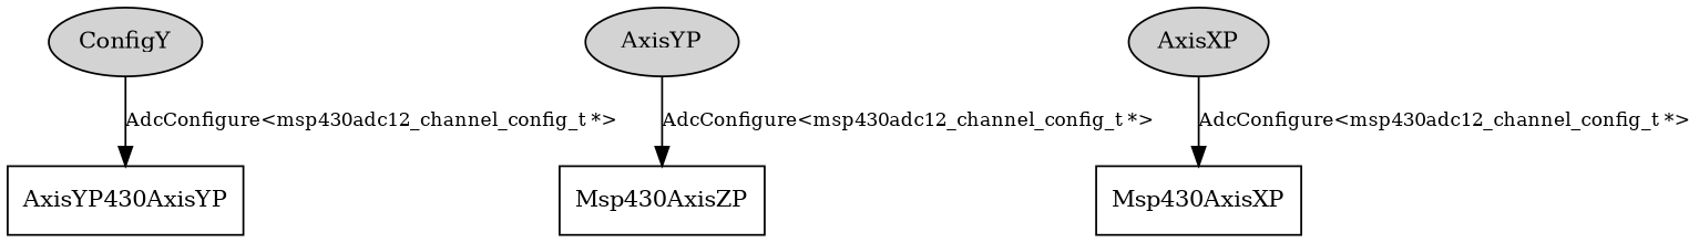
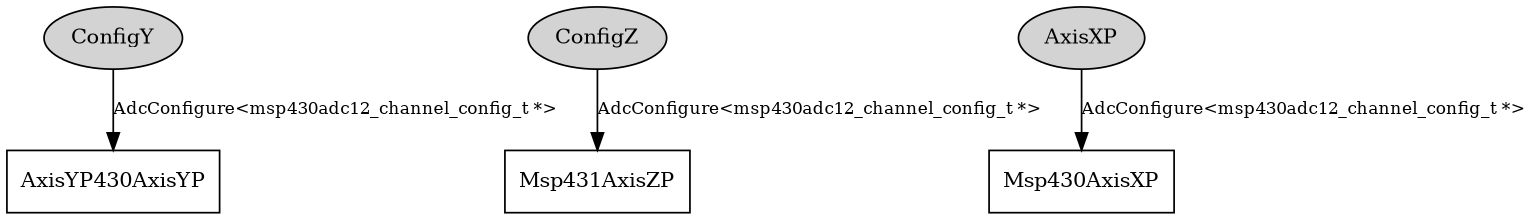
  digraph {
    node [fontsize=12 shape=ellipse]
    edge [fontsize=10]
    n1 [label=ConfigY style=filled]
    n2 [label=AxisYP430AxisYP shape=box]
-   n3 [label=AxisYP style=filled]
-   Msp430AxisZP [shape=box]
+   n3 [label=ConfigZ style=filled]
+   Msp430AxisZP [shape=box label=Msp431AxisZP]
    n5 [label=AxisXP style=filled]
    Msp430AxisXP [shape=box]
    n1 -> n2 [label="AdcConfigure<msp430adc12_channel_config_t *>"]
    n3 -> Msp430AxisZP [label="AdcConfigure<msp430adc12_channel_config_t *>"]
    n5 -> Msp430AxisXP [label="AdcConfigure<msp430adc12_channel_config_t *>"]
  }
